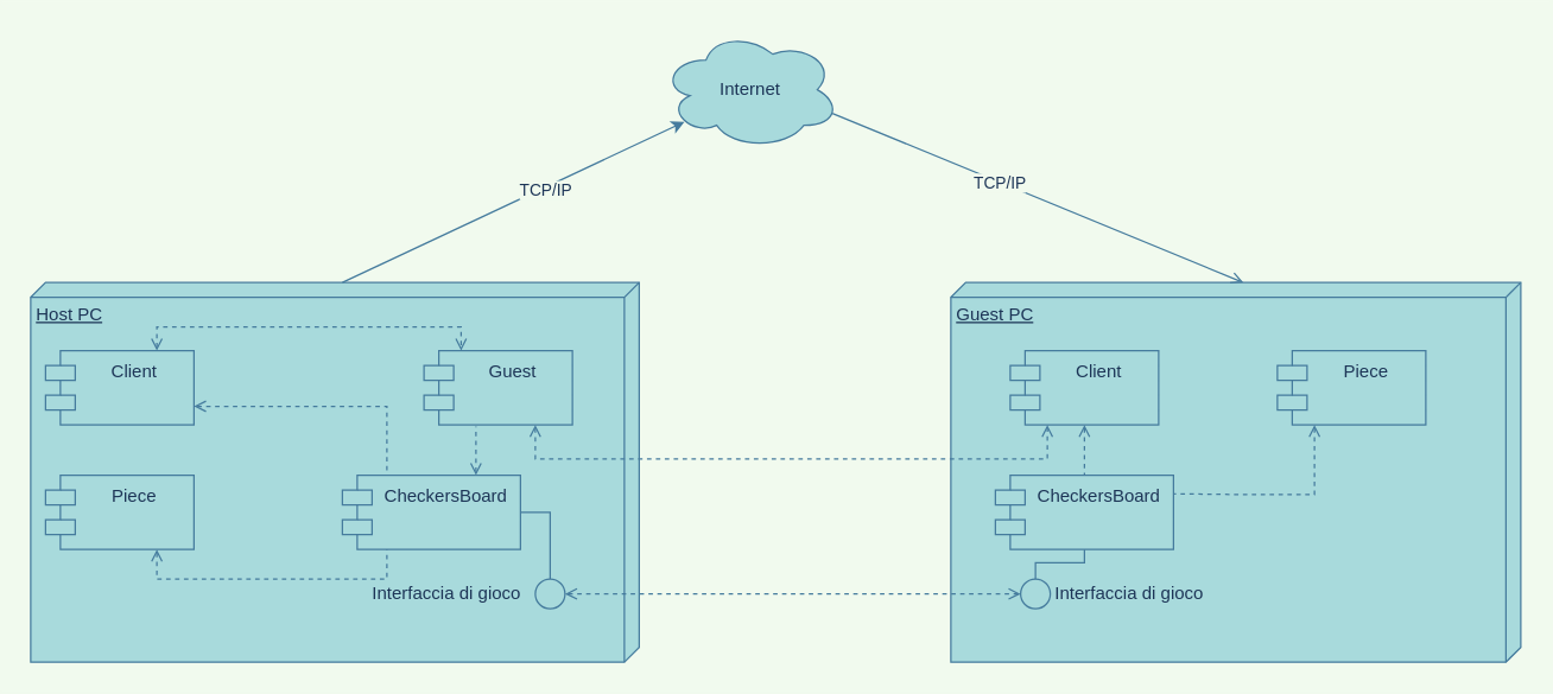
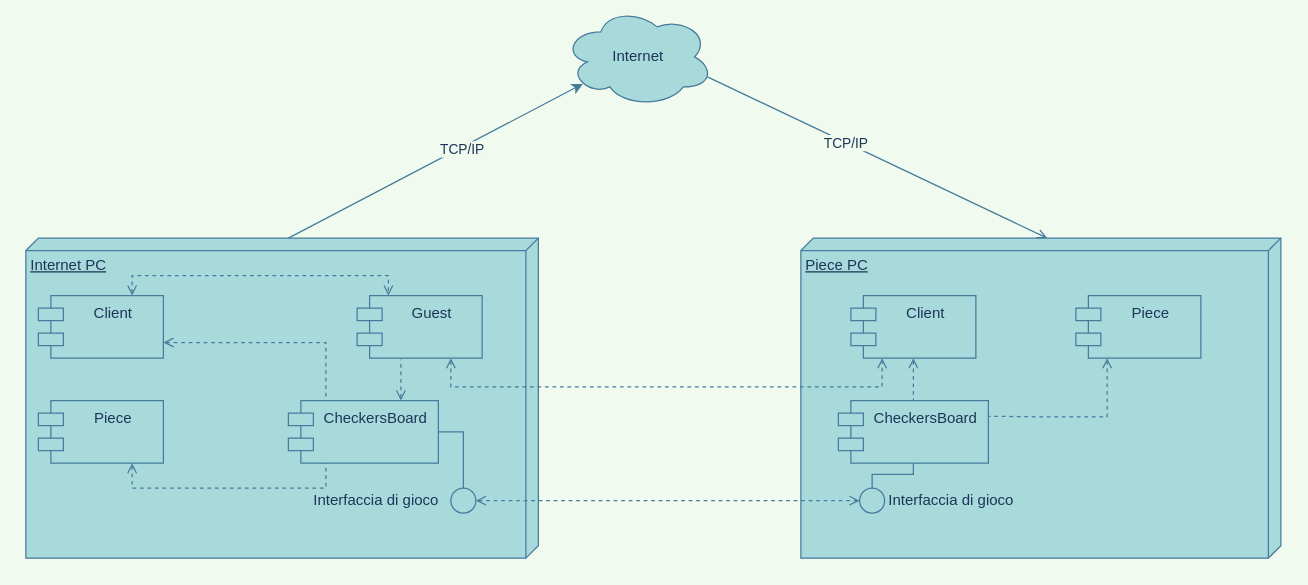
  <mxCell id="0" />
  <mxCell id="1" parent="0" />
- <mxCell id="2" value="Host PC" style="verticalAlign=top;align=left;spacingTop=8;spacingLeft=2;spacingRight=12;shape=cube;size=10;direction=south;fontStyle=4;html=1;fillColor=#A8DADC;strokeColor=#457B9D;fontColor=#1D3557;" parent="1" vertex="1"><mxGeometry x="20" y="190" width="410" height="256" as="geometry" /></mxCell>
- <mxCell id="3" value="Internet" style="ellipse;shape=cloud;whiteSpace=wrap;html=1;fillColor=#A8DADC;strokeColor=#457B9D;fontColor=#1D3557;" parent="1" vertex="1"><mxGeometry x="445" y="20" width="120" height="80" as="geometry" /></mxCell>
- <mxCell id="4" value="Guest PC" style="verticalAlign=top;align=left;spacingTop=8;spacingLeft=2;spacingRight=12;shape=cube;size=10;direction=south;fontStyle=4;html=1;flipH=0;fillColor=#A8DADC;strokeColor=#457B9D;fontColor=#1D3557;" parent="1" vertex="1"><mxGeometry x="640" y="190" width="384" height="256" as="geometry" /></mxCell>
+ <mxCell id="2" value="Internet PC" style="verticalAlign=top;align=left;spacingTop=8;spacingLeft=2;spacingRight=12;shape=cube;size=10;direction=south;fontStyle=4;html=1;fillColor=#A8DADC;strokeColor=#457B9D;fontColor=#1D3557;" parent="1" vertex="1"><mxGeometry x="20" y="190" width="410" height="256" as="geometry" /></mxCell>
+ <mxCell id="3" value="Internet" style="ellipse;shape=cloud;whiteSpace=wrap;html=1;fillColor=#A8DADC;strokeColor=#457B9D;fontColor=#1D3557;" parent="1" vertex="1"><mxGeometry x="450" y="5" width="120" height="80" as="geometry" /></mxCell>
+ <mxCell id="4" value="Piece PC" style="verticalAlign=top;align=left;spacingTop=8;spacingLeft=2;spacingRight=12;shape=cube;size=10;direction=south;fontStyle=4;html=1;flipH=0;fillColor=#A8DADC;strokeColor=#457B9D;fontColor=#1D3557;" parent="1" vertex="1"><mxGeometry x="640" y="190" width="384" height="256" as="geometry" /></mxCell>
  <mxCell id="5" value="Guest" style="shape=module;align=left;spacingLeft=20;align=center;verticalAlign=top;fillColor=#A8DADC;strokeColor=#457B9D;fontColor=#1D3557;" parent="1" vertex="1"><mxGeometry x="285" y="236" width="100" height="50" as="geometry" /></mxCell>
  <mxCell id="6" value="" style="endArrow=classic;html=1;entryX=0.13;entryY=0.77;entryDx=0;entryDy=0;entryPerimeter=0;exitX=0;exitY=0;exitDx=0;exitDy=200;exitPerimeter=0;labelBackgroundColor=#F1FAEE;strokeColor=#457B9D;fontColor=#1D3557;" parent="1" source="2" target="3" edge="1"><mxGeometry width="50" height="50" relative="1" as="geometry"><mxPoint x="360" y="190" as="sourcePoint" /><mxPoint x="410" y="140" as="targetPoint" /></mxGeometry></mxCell>
  <mxCell id="7" value="TCP/IP" style="edgeLabel;html=1;align=center;verticalAlign=middle;resizable=0;points=[];labelBackgroundColor=#F1FAEE;fontColor=#1D3557;" parent="6" vertex="1" connectable="0"><mxGeometry x="0.176" y="-1" relative="1" as="geometry"><mxPoint as="offset" /></mxGeometry></mxCell>
  <mxCell id="8" value="" style="endArrow=open;html=1;entryX=0;entryY=0;entryDx=0;entryDy=187;entryPerimeter=0;exitX=0.96;exitY=0.7;exitDx=0;exitDy=0;exitPerimeter=0;labelBackgroundColor=#F1FAEE;strokeColor=#457B9D;fontColor=#1D3557;" parent="1" source="3" target="4" edge="1"><mxGeometry width="50" height="50" relative="1" as="geometry"><mxPoint x="370" y="200" as="sourcePoint" /><mxPoint x="470.6" y="91.6" as="targetPoint" /></mxGeometry></mxCell>
  <mxCell id="9" value="TCP/IP" style="edgeLabel;html=1;align=center;verticalAlign=middle;resizable=0;points=[];labelBackgroundColor=#F1FAEE;fontColor=#1D3557;" parent="8" vertex="1" connectable="0"><mxGeometry x="-0.192" relative="1" as="geometry"><mxPoint as="offset" /></mxGeometry></mxCell>
  <mxCell id="10" style="rounded=0;sketch=0;orthogonalLoop=1;jettySize=auto;html=1;exitX=0.75;exitY=0;exitDx=0;exitDy=0;entryX=0.35;entryY=1.02;entryDx=0;entryDy=0;strokeColor=#457B9D;fillColor=#A8DADC;fontColor=#1D3557;dashed=1;endArrow=none;endFill=0;entryPerimeter=0;edgeStyle=orthogonalEdgeStyle;startArrow=open;startFill=0;" parent="1" source="11" target="5" edge="1"><mxGeometry relative="1" as="geometry" /></mxCell>
  <mxCell id="11" value="CheckersBoard" style="shape=module;align=left;spacingLeft=20;align=center;verticalAlign=top;fillColor=#A8DADC;strokeColor=#457B9D;fontColor=#1D3557;" parent="1" vertex="1"><mxGeometry x="230" y="320" width="120" height="50" as="geometry" /></mxCell>
  <mxCell id="12" value="CheckersBoard" style="shape=module;align=left;spacingLeft=20;align=center;verticalAlign=top;fillColor=#A8DADC;strokeColor=#457B9D;fontColor=#1D3557;" parent="1" vertex="1"><mxGeometry x="670" y="320" width="120" height="50" as="geometry" /></mxCell>
  <mxCell id="13" value="Client" style="shape=module;align=left;spacingLeft=20;align=center;verticalAlign=top;fillColor=#A8DADC;strokeColor=#457B9D;fontColor=#1D3557;" parent="1" vertex="1"><mxGeometry x="30" y="236" width="100" height="50" as="geometry" /></mxCell>
  <mxCell id="14" value="Piece" style="shape=module;align=left;spacingLeft=20;align=center;verticalAlign=top;fillColor=#A8DADC;strokeColor=#457B9D;fontColor=#1D3557;" parent="1" vertex="1"><mxGeometry x="30" y="320" width="100" height="50" as="geometry" /></mxCell>
  <mxCell id="15" style="edgeStyle=orthogonalEdgeStyle;rounded=0;sketch=0;orthogonalLoop=1;jettySize=auto;html=1;exitX=0.5;exitY=0;exitDx=0;exitDy=0;entryX=1;entryY=0.5;entryDx=0;entryDy=0;startArrow=none;startFill=0;endArrow=none;endFill=0;strokeColor=#457B9D;fillColor=#A8DADC;fontColor=#1D3557;" parent="1" source="16" target="11" edge="1"><mxGeometry relative="1" as="geometry" /></mxCell>
  <mxCell id="16" value="" style="ellipse;whiteSpace=wrap;html=1;aspect=fixed;fillColor=#A8DADC;strokeColor=#457B9D;fontColor=#1D3557;" parent="1" vertex="1"><mxGeometry x="360" y="390" width="20" height="20" as="geometry" /></mxCell>
  <mxCell id="17" style="edgeStyle=orthogonalEdgeStyle;rounded=0;sketch=0;orthogonalLoop=1;jettySize=auto;html=1;exitX=0.5;exitY=0;exitDx=0;exitDy=0;startArrow=none;startFill=0;endArrow=none;endFill=0;strokeColor=#457B9D;fillColor=#A8DADC;fontColor=#1D3557;entryX=0.5;entryY=1;entryDx=0;entryDy=0;" parent="1" source="18" target="12" edge="1"><mxGeometry relative="1" as="geometry"><mxPoint x="730" y="369" as="targetPoint" /><Array as="points"><mxPoint x="697" y="379" /><mxPoint x="730" y="379" /></Array></mxGeometry></mxCell>
  <mxCell id="18" value="" style="ellipse;whiteSpace=wrap;html=1;aspect=fixed;fillColor=#A8DADC;strokeColor=#457B9D;fontColor=#1D3557;" parent="1" vertex="1"><mxGeometry x="687" y="390" width="20" height="20" as="geometry" /></mxCell>
  <mxCell id="19" value="Interfaccia di gioco" style="text;html=1;align=center;verticalAlign=middle;resizable=0;points=[];autosize=1;fontColor=#1D3557;" parent="1" vertex="1"><mxGeometry x="240" y="390" width="120" height="20" as="geometry" /></mxCell>
  <mxCell id="20" value="Interfaccia di gioco" style="text;html=1;align=center;verticalAlign=middle;resizable=0;points=[];autosize=1;fontColor=#1D3557;" parent="1" vertex="1"><mxGeometry x="700" y="390" width="120" height="20" as="geometry" /></mxCell>
  <mxCell id="21" value="Client" style="shape=module;align=left;spacingLeft=20;align=center;verticalAlign=top;fillColor=#A8DADC;strokeColor=#457B9D;fontColor=#1D3557;" parent="1" vertex="1"><mxGeometry x="680" y="236" width="100" height="50" as="geometry" /></mxCell>
  <mxCell id="22" style="rounded=0;sketch=0;orthogonalLoop=1;jettySize=auto;html=1;exitX=1;exitY=0.5;exitDx=0;exitDy=0;entryX=0;entryY=0.5;entryDx=0;entryDy=0;strokeColor=#457B9D;fillColor=#A8DADC;fontColor=#1D3557;dashed=1;startArrow=open;startFill=0;endArrow=open;endFill=0;" parent="1" source="16" target="18" edge="1"><mxGeometry relative="1" as="geometry"><mxPoint x="460" y="417" as="sourcePoint" /><mxPoint x="505" y="383" as="targetPoint" /></mxGeometry></mxCell>
  <mxCell id="23" style="rounded=0;sketch=0;orthogonalLoop=1;jettySize=auto;html=1;exitX=0.75;exitY=0;exitDx=0;exitDy=0;strokeColor=#457B9D;fillColor=#A8DADC;fontColor=#1D3557;dashed=1;endArrow=open;endFill=0;edgeStyle=orthogonalEdgeStyle;entryX=0.25;entryY=0;entryDx=0;entryDy=0;startArrow=open;startFill=0;" parent="1" source="13" target="5" edge="1"><mxGeometry relative="1" as="geometry"><mxPoint x="300" y="330" as="sourcePoint" /><mxPoint x="295" y="263" as="targetPoint" /><Array as="points"><mxPoint x="105" y="220" /><mxPoint x="310" y="220" /></Array></mxGeometry></mxCell>
  <mxCell id="24" style="rounded=0;sketch=0;orthogonalLoop=1;jettySize=auto;html=1;exitX=0.75;exitY=1;exitDx=0;exitDy=0;entryX=0.25;entryY=1;entryDx=0;entryDy=0;strokeColor=#457B9D;fillColor=#A8DADC;fontColor=#1D3557;dashed=1;endArrow=none;endFill=0;edgeStyle=orthogonalEdgeStyle;startArrow=open;startFill=0;" parent="1" source="14" target="11" edge="1"><mxGeometry relative="1" as="geometry"><mxPoint x="310" y="340" as="sourcePoint" /><mxPoint x="355" y="306" as="targetPoint" /></mxGeometry></mxCell>
  <mxCell id="25" style="rounded=0;sketch=0;orthogonalLoop=1;jettySize=auto;html=1;exitX=0.75;exitY=1;exitDx=0;exitDy=0;strokeColor=#457B9D;fillColor=#A8DADC;fontColor=#1D3557;dashed=1;endArrow=open;endFill=0;edgeStyle=orthogonalEdgeStyle;entryX=0.25;entryY=1;entryDx=0;entryDy=0;startArrow=open;startFill=0;" parent="1" source="5" target="21" edge="1"><mxGeometry relative="1" as="geometry"><mxPoint x="115" y="246" as="sourcePoint" /><mxPoint x="590" y="260" as="targetPoint" /><Array as="points"><mxPoint x="360" y="309" /><mxPoint x="705" y="309" /></Array></mxGeometry></mxCell>
  <mxCell id="26" style="rounded=0;sketch=0;orthogonalLoop=1;jettySize=auto;html=1;exitX=1;exitY=0.75;exitDx=0;exitDy=0;strokeColor=#457B9D;fillColor=#A8DADC;fontColor=#1D3557;dashed=1;endArrow=none;endFill=0;edgeStyle=orthogonalEdgeStyle;entryX=0.25;entryY=0;entryDx=0;entryDy=0;startArrow=open;startFill=0;" parent="1" source="13" target="11" edge="1"><mxGeometry relative="1" as="geometry"><mxPoint x="115" y="246" as="sourcePoint" /><mxPoint x="320" y="246" as="targetPoint" /><Array as="points"><mxPoint x="260" y="274" /></Array></mxGeometry></mxCell>
  <mxCell id="27" style="rounded=0;sketch=0;orthogonalLoop=1;jettySize=auto;html=1;strokeColor=#457B9D;fillColor=#A8DADC;fontColor=#1D3557;dashed=1;endArrow=none;endFill=0;edgeStyle=orthogonalEdgeStyle;exitX=0.5;exitY=1;exitDx=0;exitDy=0;entryX=0.5;entryY=0;entryDx=0;entryDy=0;startArrow=open;startFill=0;" parent="1" source="21" target="12" edge="1"><mxGeometry relative="1" as="geometry"><mxPoint x="744.5" y="260" as="sourcePoint" /><mxPoint x="920" y="490" as="targetPoint" /><Array as="points" /></mxGeometry></mxCell>
  <mxCell id="28" value="Piece" style="shape=module;align=left;spacingLeft=20;align=center;verticalAlign=top;fillColor=#A8DADC;strokeColor=#457B9D;fontColor=#1D3557;" parent="1" vertex="1"><mxGeometry x="860" y="236" width="100" height="50" as="geometry" /></mxCell>
  <mxCell id="29" style="rounded=0;sketch=0;orthogonalLoop=1;jettySize=auto;html=1;strokeColor=#457B9D;fillColor=#A8DADC;fontColor=#1D3557;dashed=1;endArrow=none;endFill=0;edgeStyle=orthogonalEdgeStyle;exitX=0.25;exitY=1;exitDx=0;exitDy=0;entryX=1;entryY=0.25;entryDx=0;entryDy=0;startArrow=open;startFill=0;" parent="1" source="28" target="12" edge="1"><mxGeometry relative="1" as="geometry"><mxPoint x="840" y="238" as="sourcePoint" /><mxPoint x="845" y="204" as="targetPoint" /><Array as="points"><mxPoint x="885" y="333" /><mxPoint x="837" y="333" /></Array></mxGeometry></mxCell>
